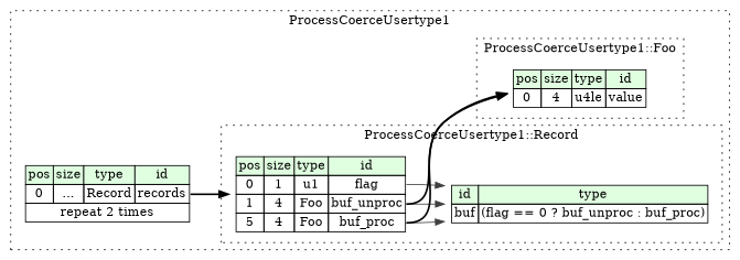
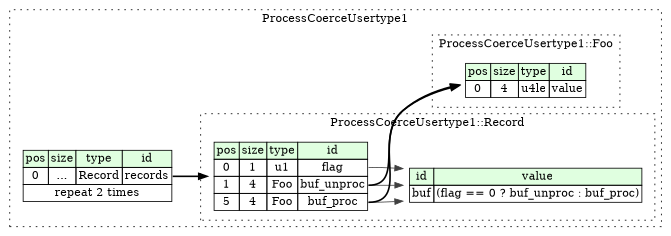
  digraph {
    rankdir=LR
    node [shape=plaintext]
    edge [tailport=buf_unproc_type]
    n1 [label=<<TABLE BORDER="0" CELLBORDER="1" CELLSPACING="0"> 				<TR><TD BGCOLOR="#E0FFE0">pos</TD><TD BGCOLOR="#E0FFE0">size</TD><TD BGCOLOR="#E0FFE0">type</TD><TD BGCOLOR="#E0FFE0">id</TD></TR> 				<TR><TD PORT="flag_pos">0</TD><TD PORT="flag_size">1</TD><TD>u1</TD><TD PORT="flag_type">flag</TD></TR> 				<TR><TD PORT="buf_unproc_pos">1</TD><TD PORT="buf_unproc_size">4</TD><TD>Foo</TD><TD PORT="buf_unproc_type">buf_unproc</TD></TR> 				<TR><TD PORT="buf_proc_pos">5</TD><TD PORT="buf_proc_size">4</TD><TD>Foo</TD><TD PORT="buf_proc_type">buf_proc</TD></TR> 			</TABLE>>]
-   n2 [label=<<TABLE BORDER="0" CELLBORDER="1" CELLSPACING="0"> 				<TR><TD BGCOLOR="#E0FFE0">id</TD><TD BGCOLOR="#E0FFE0">type</TD></TR> 				<TR><TD>buf</TD><TD>(flag == 0 ? buf_unproc : buf_proc)</TD></TR> 			</TABLE>>]
+   n2 [label=<<TABLE BORDER="0" CELLBORDER="1" CELLSPACING="0"> 				<TR><TD BGCOLOR="#E0FFE0">id</TD><TD BGCOLOR="#E0FFE0">value</TD></TR> 				<TR><TD>buf</TD><TD>(flag == 0 ? buf_unproc : buf_proc)</TD></TR> 			</TABLE>>]
    n3 [label=<<TABLE BORDER="0" CELLBORDER="1" CELLSPACING="0"> 				<TR><TD BGCOLOR="#E0FFE0">pos</TD><TD BGCOLOR="#E0FFE0">size</TD><TD BGCOLOR="#E0FFE0">type</TD><TD BGCOLOR="#E0FFE0">id</TD></TR> 				<TR><TD PORT="value_pos">0</TD><TD PORT="value_size">4</TD><TD>u4le</TD><TD PORT="value_type">value</TD></TR> 			</TABLE>>]
    n4 [label=<<TABLE BORDER="0" CELLBORDER="1" CELLSPACING="0"> 			<TR><TD BGCOLOR="#E0FFE0">pos</TD><TD BGCOLOR="#E0FFE0">size</TD><TD BGCOLOR="#E0FFE0">type</TD><TD BGCOLOR="#E0FFE0">id</TD></TR> 			<TR><TD PORT="records_pos">0</TD><TD PORT="records_size">...</TD><TD>Record</TD><TD PORT="records_type">records</TD></TR> 			<TR><TD COLSPAN="4" PORT="records__repeat">repeat 2 times</TD></TR> 		</TABLE>>]
    subgraph cluster_1 {
      label=ProcessCoerceUsertype1
      style=dotted
      n4
      subgraph cluster_2 {
        label="ProcessCoerceUsertype1::Record"
        style=dotted
        n1
        n2
      }
      subgraph cluster_3 {
        label="ProcessCoerceUsertype1::Foo"
        style=dotted
        n3
      }
    }
    n1 -> n2 [color="#404040" tailport=flag_type]
    n1 -> n2 [color="#404040"]
    n1 -> n2 [color="#404040" tailport=buf_proc_type]
    n1 -> n3 [style=bold]
    n1 -> n3 [style=bold tailport=buf_proc_type]
    n4 -> n1 [style=bold tailport=records_type]
  }
